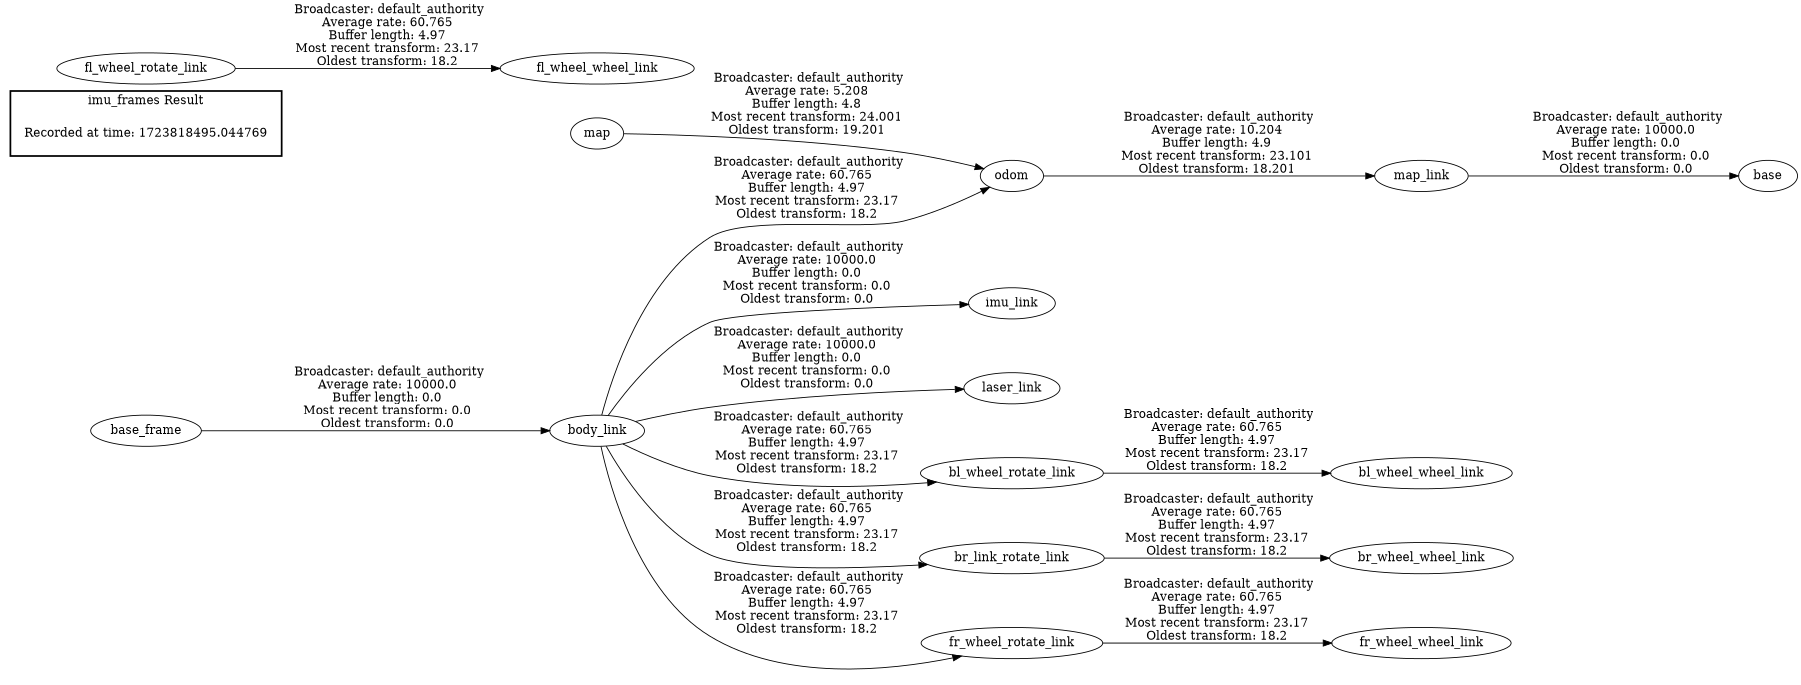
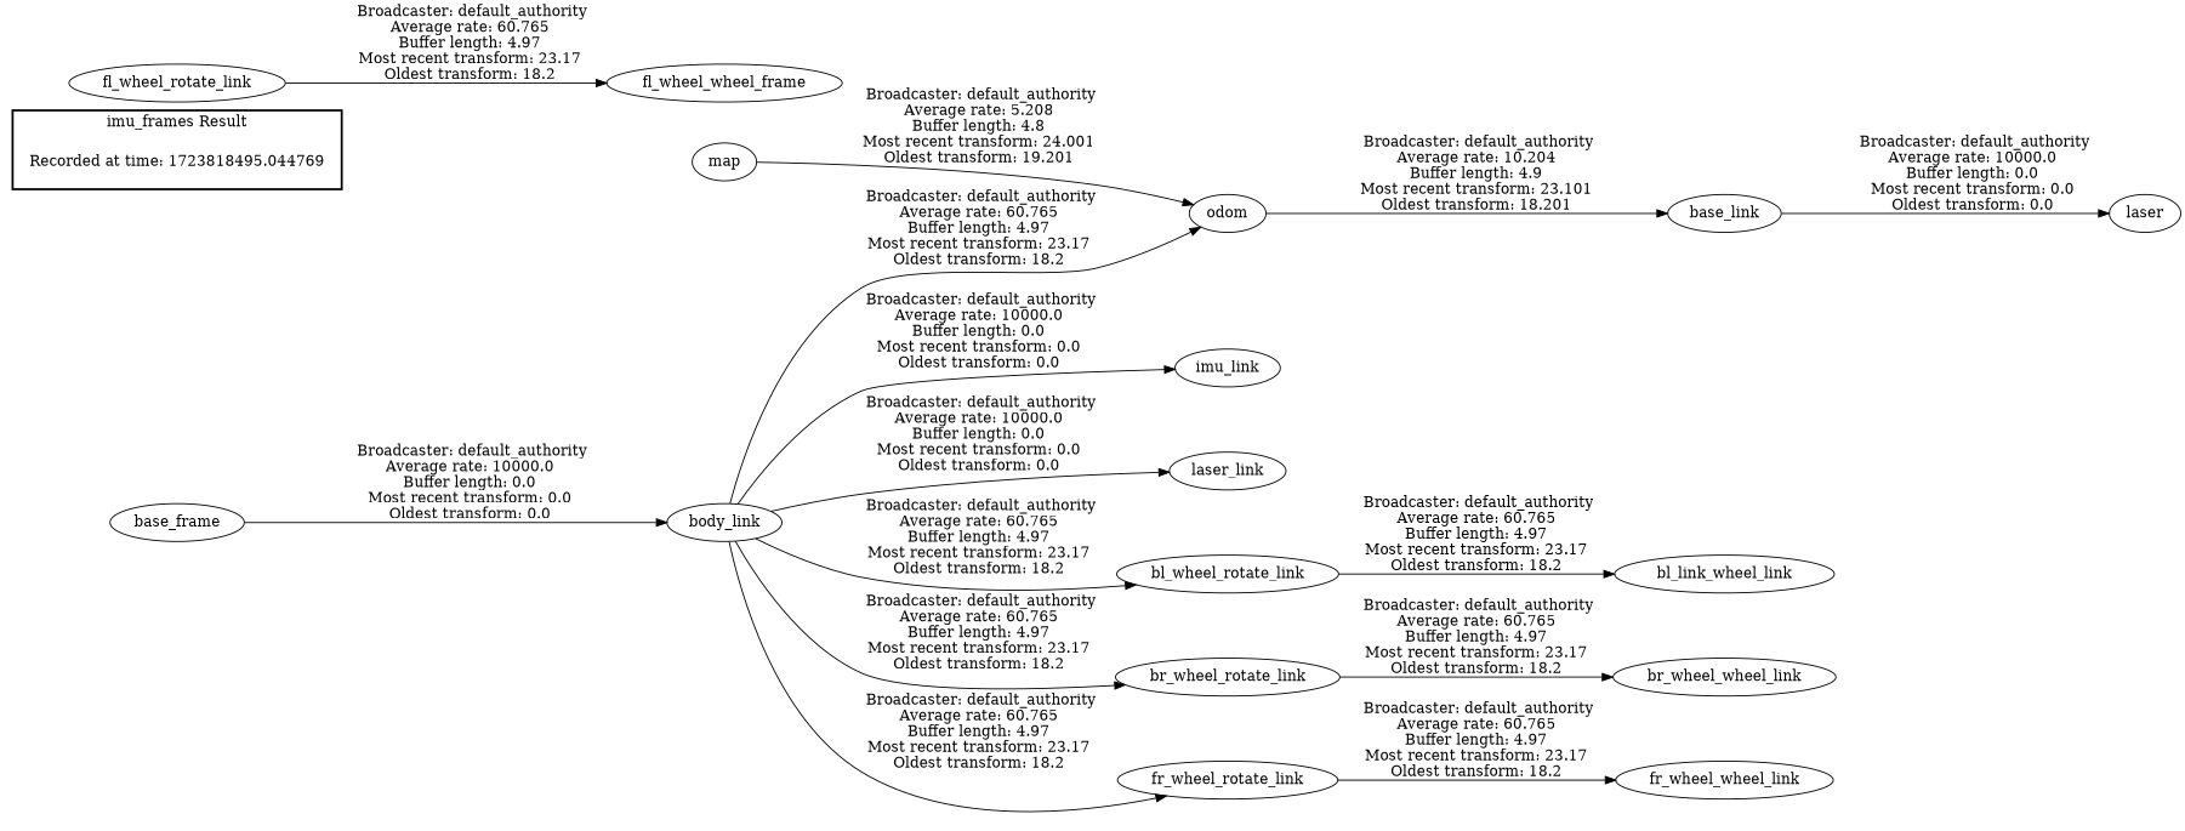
  digraph {
    rankdir=LR
    "Recorded at time: 1723818495.044769" [shape=plaintext]
    map
    base_frame
    body_link
    imu_link
    laser_link
    bl_wheel_rotate_link
-   br_wheel_rotate_link [label=br_link_rotate_link]
+   br_wheel_rotate_link
    fr_wheel_rotate_link
    odom
-   bl_wheel_wheel_link
+   bl_wheel_wheel_link [label=bl_link_wheel_link]
    br_wheel_wheel_link
    fl_wheel_rotate_link
-   fl_wheel_wheel_link
+   fl_wheel_wheel_link [label=fl_wheel_wheel_frame]
    fr_wheel_wheel_link
-   base_link [label=map_link]
-   laser [label=base]
+   base_link
+   laser
    subgraph cluster_1 {
      color=black
      label="imu_frames Result"
      style=bold
      "Recorded at time: 1723818495.044769"
    }
    "Recorded at time: 1723818495.044769" -> map [style=invis]
    map -> odom [label=" Broadcaster: default_authority\nAverage rate: 5.208\nBuffer length: 4.8\nMost recent transform: 24.001\nOldest transform: 19.201\n"]
    base_frame -> body_link [label=" Broadcaster: default_authority\nAverage rate: 10000.0\nBuffer length: 0.0\nMost recent transform: 0.0\nOldest transform: 0.0\n"]
    body_link -> imu_link [label=" Broadcaster: default_authority\nAverage rate: 10000.0\nBuffer length: 0.0\nMost recent transform: 0.0\nOldest transform: 0.0\n"]
    body_link -> laser_link [label=" Broadcaster: default_authority\nAverage rate: 10000.0\nBuffer length: 0.0\nMost recent transform: 0.0\nOldest transform: 0.0\n"]
    body_link -> bl_wheel_rotate_link [label=" Broadcaster: default_authority\nAverage rate: 60.765\nBuffer length: 4.97\nMost recent transform: 23.17\nOldest transform: 18.2\n"]
    body_link -> br_wheel_rotate_link [label=" Broadcaster: default_authority\nAverage rate: 60.765\nBuffer length: 4.97\nMost recent transform: 23.17\nOldest transform: 18.2\n"]
    body_link -> fr_wheel_rotate_link [label=" Broadcaster: default_authority\nAverage rate: 60.765\nBuffer length: 4.97\nMost recent transform: 23.17\nOldest transform: 18.2\n"]
    body_link -> odom [label=" Broadcaster: default_authority\nAverage rate: 60.765\nBuffer length: 4.97\nMost recent transform: 23.17\nOldest transform: 18.2\n"]
    bl_wheel_rotate_link -> bl_wheel_wheel_link [label=" Broadcaster: default_authority\nAverage rate: 60.765\nBuffer length: 4.97\nMost recent transform: 23.17\nOldest transform: 18.2\n"]
    br_wheel_rotate_link -> br_wheel_wheel_link [label=" Broadcaster: default_authority\nAverage rate: 60.765\nBuffer length: 4.97\nMost recent transform: 23.17\nOldest transform: 18.2\n"]
    fr_wheel_rotate_link -> fr_wheel_wheel_link [label=" Broadcaster: default_authority\nAverage rate: 60.765\nBuffer length: 4.97\nMost recent transform: 23.17\nOldest transform: 18.2\n"]
    odom -> base_link [label=" Broadcaster: default_authority\nAverage rate: 10.204\nBuffer length: 4.9\nMost recent transform: 23.101\nOldest transform: 18.201\n"]
    fl_wheel_rotate_link -> fl_wheel_wheel_link [label=" Broadcaster: default_authority\nAverage rate: 60.765\nBuffer length: 4.97\nMost recent transform: 23.17\nOldest transform: 18.2\n"]
    base_link -> laser [label=" Broadcaster: default_authority\nAverage rate: 10000.0\nBuffer length: 0.0\nMost recent transform: 0.0\nOldest transform: 0.0\n"]
  }
